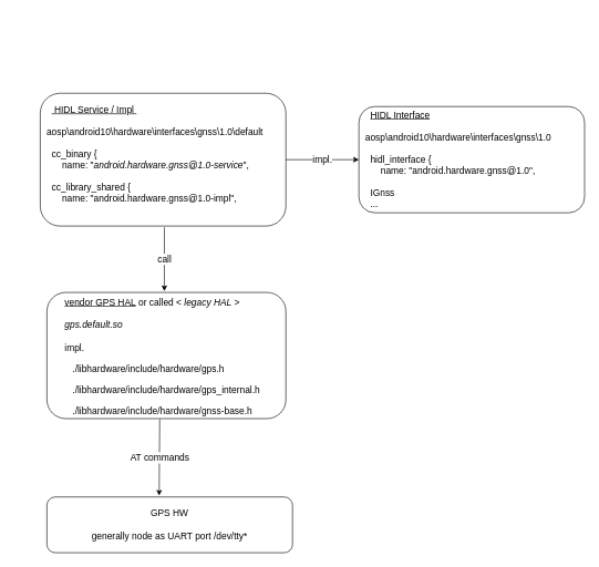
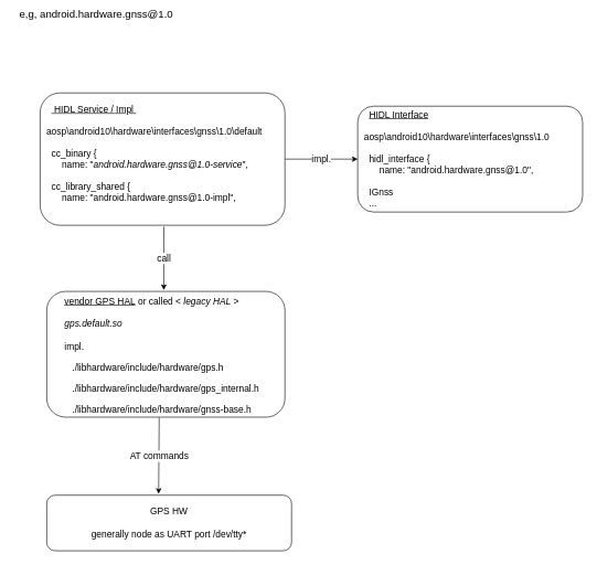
  <mxCell id="0" />
  <mxCell id="1" parent="0" />
+ <mxCell id="2" value="&lt;div style=&quot;text-align: left ; font-size: 16px&quot;&gt;&lt;font style=&quot;font-size: 16px&quot;&gt;e,g,&amp;nbsp;android.hardware.gnss@1.0&lt;/font&gt;&lt;/div&gt;&lt;div style=&quot;text-align: left ; font-size: 16px&quot;&gt;&lt;font style=&quot;font-size: 16px&quot;&gt;&lt;br&gt;&lt;/font&gt;&lt;/div&gt;&lt;div style=&quot;text-align: left ; font-size: 16px&quot;&gt;&lt;font style=&quot;font-size: 16px&quot;&gt;&lt;br&gt;&lt;/font&gt;&lt;/div&gt;&lt;div style=&quot;text-align: left ; font-size: 16px&quot;&gt;&lt;font style=&quot;font-size: 16px&quot;&gt;&amp;nbsp;&lt;/font&gt;&lt;/div&gt;" style="text;html=1;strokeColor=none;fillColor=none;align=center;verticalAlign=middle;whiteSpace=wrap;rounded=0;fontSize=14;" parent="1" vertex="1"><mxGeometry x="20" y="20" width="250" height="60" as="geometry" /></mxCell>
  <mxCell id="3" value="&amp;nbsp; &amp;nbsp; &lt;u&gt;&amp;nbsp;&lt;/u&gt;&lt;u style=&quot;font-size: 14px&quot;&gt;HIDL Service / Impl&amp;nbsp;&lt;/u&gt;&lt;br style=&quot;font-size: 14px&quot;&gt;&lt;br style=&quot;font-size: 14px&quot;&gt;&amp;nbsp; aosp\android10\hardware\interfaces\gnss\1.0\default&lt;br style=&quot;font-size: 14px&quot;&gt;&lt;br style=&quot;font-size: 14px&quot;&gt;&lt;div style=&quot;font-size: 14px&quot;&gt;&amp;nbsp; &amp;nbsp; cc_binary {&lt;/div&gt;&lt;div style=&quot;font-size: 14px&quot;&gt;&amp;nbsp; &amp;nbsp; &amp;nbsp; &amp;nbsp; name: &quot;&lt;i style=&quot;font-size: 14px&quot;&gt;android.hardware.gnss@1.0-service&lt;/i&gt;&quot;,&lt;/div&gt;&lt;div style=&quot;font-size: 14px&quot;&gt;&lt;br style=&quot;font-size: 14px&quot;&gt;&lt;/div&gt;&lt;div style=&quot;font-size: 14px&quot;&gt;&amp;nbsp; &amp;nbsp; cc_library_shared {&lt;/div&gt;&lt;div style=&quot;font-size: 14px&quot;&gt;&amp;nbsp; &amp;nbsp; &amp;nbsp; &amp;nbsp; name: &quot;android.hardware.gnss@1.0-impl&quot;,&lt;/div&gt;&lt;div style=&quot;font-size: 14px&quot;&gt;&lt;br style=&quot;font-size: 14px&quot;&gt;&lt;/div&gt;" style="text;html=1;fillColor=none;align=left;verticalAlign=middle;whiteSpace=wrap;rounded=1;strokeColor=#000000;fontSize=14;fontFamily=Helvetica;" parent="1" vertex="1"><mxGeometry x="60" y="140" width="370" height="200" as="geometry" /></mxCell>
  <mxCell id="4" value="&amp;nbsp; &amp;nbsp; &lt;u style=&quot;font-size: 14px;&quot;&gt;HIDL Interface&lt;/u&gt;&lt;br style=&quot;font-size: 14px;&quot;&gt;&lt;br style=&quot;font-size: 14px;&quot;&gt;&amp;nbsp; aosp\android10\hardware\interfaces\gnss\1.0&lt;br style=&quot;font-size: 14px;&quot;&gt;&lt;br style=&quot;font-size: 14px;&quot;&gt;&amp;nbsp; &amp;nbsp; hidl_interface {&lt;br style=&quot;font-size: 14px;&quot;&gt;&amp;nbsp; &amp;nbsp; &amp;nbsp; &amp;nbsp; name: &quot;android.hardware.gnss@1.0&quot;,&lt;br style=&quot;font-size: 14px;&quot;&gt;&lt;br style=&quot;font-size: 14px;&quot;&gt;&amp;nbsp; &amp;nbsp;&amp;nbsp;IGnss&lt;br style=&quot;font-size: 14px;&quot;&gt;&amp;nbsp; &amp;nbsp; ..." style="text;html=1;fillColor=none;align=left;verticalAlign=middle;whiteSpace=wrap;rounded=1;strokeColor=#000000;fontSize=14;fontFamily=Helvetica;" parent="1" vertex="1"><mxGeometry x="540" y="160" width="340" height="160" as="geometry" /></mxCell>
  <mxCell id="5" value="impl." style="endArrow=classic;html=1;exitX=1;exitY=0.5;exitDx=0;exitDy=0;entryX=0;entryY=0.5;entryDx=0;entryDy=0;fontSize=14;" parent="1" edge="1"><mxGeometry width="50" height="50" relative="1" as="geometry"><mxPoint x="430" y="240" as="sourcePoint" /><mxPoint x="540" y="240" as="targetPoint" /><Array as="points" /></mxGeometry></mxCell>
  <mxCell id="6" value="&lt;div style=&quot;text-align: left ; font-size: 14px&quot;&gt;&lt;span style=&quot;font-size: 14px&quot;&gt;&lt;u style=&quot;font-size: 14px&quot;&gt;&lt;br style=&quot;font-size: 14px&quot;&gt;&lt;/u&gt;&lt;/span&gt;&lt;/div&gt;&lt;div style=&quot;text-align: left ; font-size: 14px&quot;&gt;&lt;span style=&quot;font-size: 14px&quot;&gt;&lt;u style=&quot;font-size: 14px&quot;&gt;vendor GPS HAL&lt;/u&gt;&lt;span style=&quot;font-size: 14px&quot;&gt;&amp;nbsp;or called &amp;lt; &lt;i&gt;legacy HAL&lt;/i&gt; &amp;gt;&lt;/span&gt;&lt;/span&gt;&lt;/div&gt;&lt;div style=&quot;text-align: left ; font-size: 14px&quot;&gt;&lt;span style=&quot;font-size: 14px&quot;&gt;&lt;br style=&quot;font-size: 14px&quot;&gt;&lt;/span&gt;&lt;/div&gt;&lt;div style=&quot;text-align: left ; font-size: 14px&quot;&gt;&lt;span style=&quot;font-size: 14px&quot;&gt;&lt;i style=&quot;font-size: 14px&quot;&gt;gps.default.so&lt;/i&gt;&lt;/span&gt;&lt;/div&gt;&lt;div style=&quot;text-align: left ; font-size: 14px&quot;&gt;&lt;br style=&quot;font-size: 14px&quot;&gt;&lt;/div&gt;&lt;div style=&quot;text-align: left ; font-size: 14px&quot;&gt;impl.&lt;/div&gt;&lt;div style=&quot;text-align: left ; font-size: 14px&quot;&gt;&lt;br&gt;&lt;/div&gt;&lt;div style=&quot;text-align: left ; font-size: 14px&quot;&gt;&amp;nbsp; &amp;nbsp;./libhardware/include/hardware/gps.h&lt;br&gt;&lt;/div&gt;&lt;p class=&quot;MsoNormal&quot; style=&quot;text-align: left ; font-size: 14px&quot;&gt;&lt;span style=&quot;font-size: 14px&quot;&gt;&amp;nbsp; &amp;nbsp;./libhardware/include/hardware/gps_internal.h&lt;/span&gt;&lt;span&gt;&amp;nbsp; &amp;nbsp;&lt;/span&gt;&lt;/p&gt;&lt;p class=&quot;MsoNormal&quot; style=&quot;text-align: left ; font-size: 14px&quot;&gt;&lt;span style=&quot;font-size: 14px&quot;&gt;&amp;nbsp; &amp;nbsp;./libhardware/include/hardware/gnss-base.h&lt;/span&gt;&lt;span style=&quot;font-size: 14px&quot;&gt;&lt;/span&gt;&lt;/p&gt;" style="text;html=1;fillColor=none;align=center;verticalAlign=middle;whiteSpace=wrap;rounded=1;strokeColor=#000000;fontSize=14;fontFamily=Helvetica;" parent="1" vertex="1"><mxGeometry x="70" y="440" width="360" height="190" as="geometry" /></mxCell>
  <mxCell id="7" value="&lt;font style=&quot;font-size: 14px&quot;&gt;call&lt;/font&gt;" style="endArrow=classic;html=1;entryX=0.416;entryY=-0.012;entryDx=0;entryDy=0;entryPerimeter=0;" parent="1" edge="1"><mxGeometry width="50" height="50" relative="1" as="geometry"><mxPoint x="247" y="342" as="sourcePoint" /><mxPoint x="246.92" y="437.96" as="targetPoint" /></mxGeometry></mxCell>
  <mxCell id="8" value="GPS HW&lt;br&gt;&lt;br&gt;generally node as UART port /dev/tty*" style="text;html=1;fillColor=none;align=center;verticalAlign=middle;whiteSpace=wrap;rounded=1;fontFamily=Helvetica;fontSize=14;strokeColor=#000000;" parent="1" vertex="1"><mxGeometry x="70" y="748" width="370" height="84" as="geometry" /></mxCell>
  <mxCell id="9" value="AT commands" style="endArrow=classic;html=1;fontFamily=Helvetica;fontSize=14;entryX=0.457;entryY=-0.024;entryDx=0;entryDy=0;entryPerimeter=0;exitX=0.472;exitY=1.005;exitDx=0;exitDy=0;exitPerimeter=0;" parent="1" source="6" target="8" edge="1"><mxGeometry width="50" height="50" relative="1" as="geometry"><mxPoint x="230" y="700" as="sourcePoint" /><mxPoint x="280" y="650" as="targetPoint" /></mxGeometry></mxCell>
